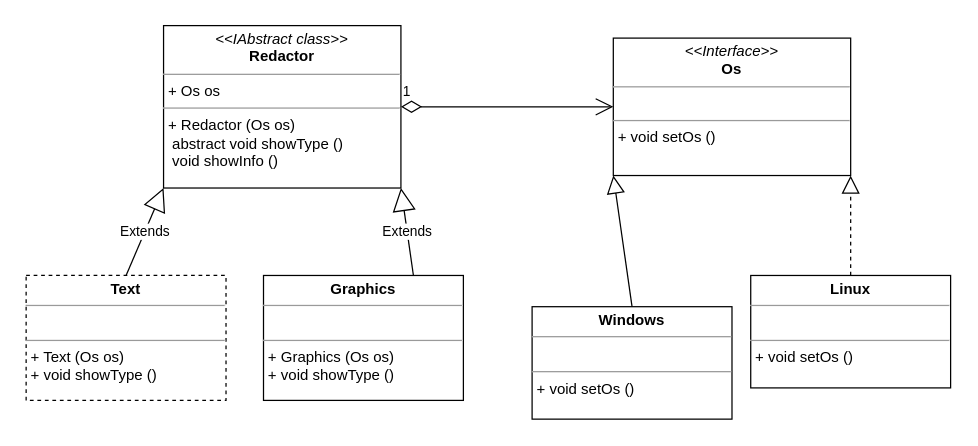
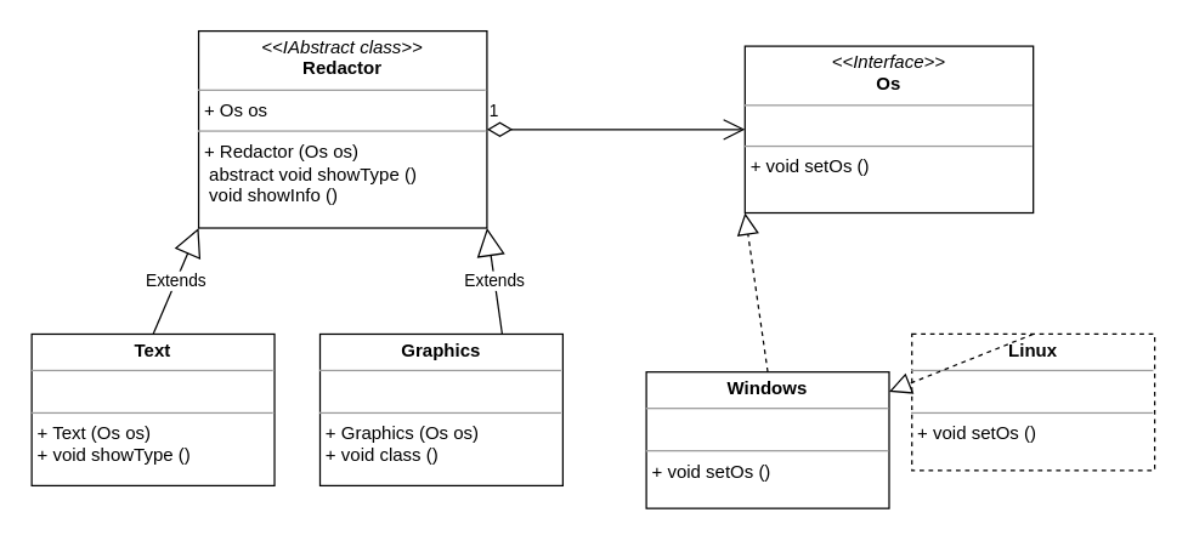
  <mxCell id="0" />
  <mxCell id="1" parent="0" />
  <mxCell id="2" value="&lt;p style=&quot;margin:0px;margin-top:4px;text-align:center;&quot;&gt;&lt;i&gt;&amp;lt;&amp;lt;Interface&amp;gt;&amp;gt;&lt;/i&gt;&lt;br&gt;&lt;b&gt;Os&lt;/b&gt;&lt;/p&gt;&lt;hr size=&quot;1&quot;&gt;&lt;p style=&quot;margin:0px;margin-left:4px;&quot;&gt;&lt;br&gt;&lt;/p&gt;&lt;hr size=&quot;1&quot;&gt;&lt;p style=&quot;margin:0px;margin-left:4px;&quot;&gt;+ void setOs ()&lt;/p&gt;" style="verticalAlign=top;align=left;overflow=fill;fontSize=12;fontFamily=Helvetica;html=1;" vertex="1" parent="1"><mxGeometry x="490" y="30" width="190" height="110" as="geometry" /></mxCell>
  <mxCell id="3" value="&lt;p style=&quot;margin:0px;margin-top:4px;text-align:center;&quot;&gt;&lt;i&gt;&amp;lt;&amp;lt;IAbstract class&amp;gt;&amp;gt;&lt;/i&gt;&lt;br&gt;&lt;b&gt;Redactor&lt;/b&gt;&lt;/p&gt;&lt;hr size=&quot;1&quot;&gt;&lt;p style=&quot;margin:0px;margin-left:4px;&quot;&gt;+ Os os&lt;/p&gt;&lt;hr size=&quot;1&quot;&gt;&lt;p style=&quot;margin:0px;margin-left:4px;&quot;&gt;+ Redactor (Os os)&lt;/p&gt;&lt;p style=&quot;margin:0px;margin-left:4px;&quot;&gt;&amp;nbsp;abstract void showType ()&lt;/p&gt;&lt;p style=&quot;margin:0px;margin-left:4px;&quot;&gt;&amp;nbsp;void showInfo ()&amp;nbsp;&lt;/p&gt;" style="verticalAlign=top;align=left;overflow=fill;fontSize=12;fontFamily=Helvetica;html=1;" vertex="1" parent="1"><mxGeometry x="130" y="20" width="190" height="130" as="geometry" /></mxCell>
  <mxCell id="4" value="&lt;p style=&quot;margin:0px;margin-top:4px;text-align:center;&quot;&gt;&lt;b&gt;Windows&lt;/b&gt;&lt;/p&gt;&lt;hr size=&quot;1&quot;&gt;&lt;p style=&quot;margin:0px;margin-left:4px;&quot;&gt;&lt;br&gt;&lt;/p&gt;&lt;hr size=&quot;1&quot;&gt;&lt;p style=&quot;margin:0px;margin-left:4px;&quot;&gt;+ void setOs ()&lt;/p&gt;" style="verticalAlign=top;align=left;overflow=fill;fontSize=12;fontFamily=Helvetica;html=1;" vertex="1" parent="1"><mxGeometry x="425" y="245" width="160" height="90" as="geometry" /></mxCell>
- <mxCell id="5" value="&lt;p style=&quot;margin:0px;margin-top:4px;text-align:center;&quot;&gt;&lt;b&gt;Linux&lt;/b&gt;&lt;/p&gt;&lt;hr size=&quot;1&quot;&gt;&lt;p style=&quot;margin:0px;margin-left:4px;&quot;&gt;&lt;br&gt;&lt;/p&gt;&lt;hr size=&quot;1&quot;&gt;&lt;p style=&quot;margin:0px;margin-left:4px;&quot;&gt;+ void setOs ()&lt;/p&gt;" style="verticalAlign=top;align=left;overflow=fill;fontSize=12;fontFamily=Helvetica;html=1;" vertex="1" parent="1"><mxGeometry x="600" y="220" width="160" height="90" as="geometry" /></mxCell>
- <mxCell id="6" value="&lt;p style=&quot;margin:0px;margin-top:4px;text-align:center;&quot;&gt;&lt;b&gt;Graphics&lt;/b&gt;&lt;/p&gt;&lt;hr size=&quot;1&quot;&gt;&lt;p style=&quot;margin:0px;margin-left:4px;&quot;&gt;&lt;br&gt;&lt;/p&gt;&lt;hr size=&quot;1&quot;&gt;&lt;p style=&quot;margin:0px;margin-left:4px;&quot;&gt;+ Graphics (Os os)&lt;/p&gt;&lt;p style=&quot;margin:0px;margin-left:4px;&quot;&gt;+ void showType ()&lt;/p&gt;" style="verticalAlign=top;align=left;overflow=fill;fontSize=12;fontFamily=Helvetica;html=1;" vertex="1" parent="1"><mxGeometry x="210" y="220" width="160" height="100" as="geometry" /></mxCell>
- <mxCell id="7" value="&lt;p style=&quot;margin:0px;margin-top:4px;text-align:center;&quot;&gt;&lt;b&gt;Text&lt;/b&gt;&lt;/p&gt;&lt;hr size=&quot;1&quot;&gt;&lt;p style=&quot;margin:0px;margin-left:4px;&quot;&gt;&lt;br&gt;&lt;/p&gt;&lt;hr size=&quot;1&quot;&gt;&lt;p style=&quot;margin:0px;margin-left:4px;&quot;&gt;+ Text (Os os)&lt;/p&gt;&lt;p style=&quot;margin:0px;margin-left:4px;&quot;&gt;+ void showType ()&lt;/p&gt;" style="verticalAlign=top;align=left;overflow=fill;fontSize=12;fontFamily=Helvetica;html=1;dashed=1;" vertex="1" parent="1"><mxGeometry x="20" y="220" width="160" height="100" as="geometry" /></mxCell>
- <mxCell id="8" value="" style="endArrow=block;dashed=0;endFill=0;endSize=12;html=1;rounded=0;entryX=0;entryY=1;entryDx=0;entryDy=0;exitX=0.5;exitY=0;exitDx=0;exitDy=0;" edge="1" parent="1" source="4" target="2"><mxGeometry width="160" relative="1" as="geometry"><mxPoint x="340" y="380" as="sourcePoint" /><mxPoint x="500" y="380" as="targetPoint" /></mxGeometry></mxCell>
- <mxCell id="9" value="" style="endArrow=block;dashed=1;endFill=0;endSize=12;html=1;rounded=0;entryX=1;entryY=1;entryDx=0;entryDy=0;exitX=0.5;exitY=0;exitDx=0;exitDy=0;" edge="1" parent="1" source="5" target="2"><mxGeometry width="160" relative="1" as="geometry"><mxPoint x="340" y="380" as="sourcePoint" /><mxPoint x="500" y="380" as="targetPoint" /></mxGeometry></mxCell>
+ <mxCell id="5" value="&lt;p style=&quot;margin:0px;margin-top:4px;text-align:center;&quot;&gt;&lt;b&gt;Linux&lt;/b&gt;&lt;/p&gt;&lt;hr size=&quot;1&quot;&gt;&lt;p style=&quot;margin:0px;margin-left:4px;&quot;&gt;&lt;br&gt;&lt;/p&gt;&lt;hr size=&quot;1&quot;&gt;&lt;p style=&quot;margin:0px;margin-left:4px;&quot;&gt;+ void setOs ()&lt;/p&gt;" style="verticalAlign=top;align=left;overflow=fill;fontSize=12;fontFamily=Helvetica;html=1;dashed=1;" vertex="1" parent="1"><mxGeometry x="600" y="220" width="160" height="90" as="geometry" /></mxCell>
+ <mxCell id="6" value="&lt;p style=&quot;margin:0px;margin-top:4px;text-align:center;&quot;&gt;&lt;b&gt;Graphics&lt;/b&gt;&lt;/p&gt;&lt;hr size=&quot;1&quot;&gt;&lt;p style=&quot;margin:0px;margin-left:4px;&quot;&gt;&lt;br&gt;&lt;/p&gt;&lt;hr size=&quot;1&quot;&gt;&lt;p style=&quot;margin:0px;margin-left:4px;&quot;&gt;+ Graphics (Os os)&lt;/p&gt;&lt;p style=&quot;margin:0px;margin-left:4px;&quot;&gt;+ void class ()&lt;/p&gt;" style="verticalAlign=top;align=left;overflow=fill;fontSize=12;fontFamily=Helvetica;html=1;" vertex="1" parent="1"><mxGeometry x="210" y="220" width="160" height="100" as="geometry" /></mxCell>
+ <mxCell id="7" value="&lt;p style=&quot;margin:0px;margin-top:4px;text-align:center;&quot;&gt;&lt;b&gt;Text&lt;/b&gt;&lt;/p&gt;&lt;hr size=&quot;1&quot;&gt;&lt;p style=&quot;margin:0px;margin-left:4px;&quot;&gt;&lt;br&gt;&lt;/p&gt;&lt;hr size=&quot;1&quot;&gt;&lt;p style=&quot;margin:0px;margin-left:4px;&quot;&gt;+ Text (Os os)&lt;/p&gt;&lt;p style=&quot;margin:0px;margin-left:4px;&quot;&gt;+ void showType ()&lt;/p&gt;" style="verticalAlign=top;align=left;overflow=fill;fontSize=12;fontFamily=Helvetica;html=1;" vertex="1" parent="1"><mxGeometry x="20" y="220" width="160" height="100" as="geometry" /></mxCell>
+ <mxCell id="8" value="" style="endArrow=block;dashed=1;endFill=0;endSize=12;html=1;rounded=0;entryX=0;entryY=1;entryDx=0;entryDy=0;exitX=0.5;exitY=0;exitDx=0;exitDy=0;" edge="1" parent="1" source="4" target="2"><mxGeometry width="160" relative="1" as="geometry"><mxPoint x="340" y="380" as="sourcePoint" /><mxPoint x="500" y="380" as="targetPoint" /></mxGeometry></mxCell>
+ <mxCell id="9" value="" style="endArrow=block;dashed=1;endFill=0;endSize=12;html=1;rounded=0;exitX=0.5;exitY=0;exitDx=0;exitDy=0;" edge="1" parent="1" source="5" target="4"><mxGeometry width="160" relative="1" as="geometry"><mxPoint x="340" y="380" as="sourcePoint" /><mxPoint x="500" y="380" as="targetPoint" /></mxGeometry></mxCell>
  <mxCell id="10" value="Extends" style="endArrow=block;endSize=16;endFill=0;html=1;rounded=0;entryX=0;entryY=1;entryDx=0;entryDy=0;exitX=0.5;exitY=0;exitDx=0;exitDy=0;" edge="1" parent="1" source="7" target="3"><mxGeometry width="160" relative="1" as="geometry"><mxPoint x="100" y="180" as="sourcePoint" /><mxPoint x="500" y="380" as="targetPoint" /></mxGeometry></mxCell>
  <mxCell id="11" value="Extends" style="endArrow=block;endSize=16;endFill=0;html=1;rounded=0;entryX=1;entryY=1;entryDx=0;entryDy=0;exitX=0.75;exitY=0;exitDx=0;exitDy=0;" edge="1" parent="1" source="6" target="3"><mxGeometry width="160" relative="1" as="geometry"><mxPoint x="340" y="380" as="sourcePoint" /><mxPoint x="500" y="380" as="targetPoint" /></mxGeometry></mxCell>
  <mxCell id="12" value="1" style="endArrow=open;html=1;endSize=12;startArrow=diamondThin;startSize=14;startFill=0;edgeStyle=orthogonalEdgeStyle;align=left;verticalAlign=bottom;rounded=0;entryX=0;entryY=0.5;entryDx=0;entryDy=0;exitX=1;exitY=0.5;exitDx=0;exitDy=0;" edge="1" parent="1" source="3" target="2"><mxGeometry x="-1" y="3" relative="1" as="geometry"><mxPoint x="340" y="380" as="sourcePoint" /><mxPoint x="500" y="380" as="targetPoint" /></mxGeometry></mxCell>
